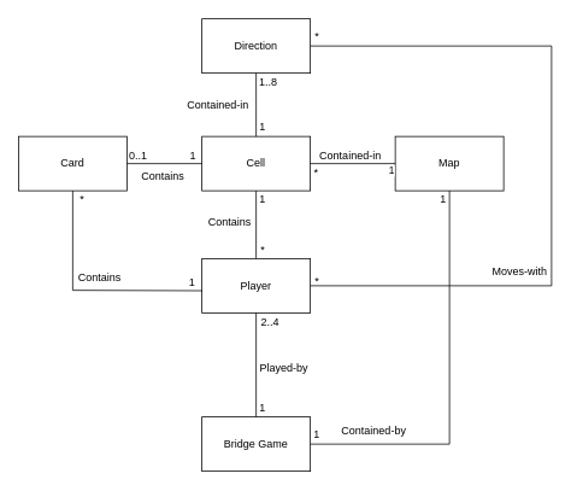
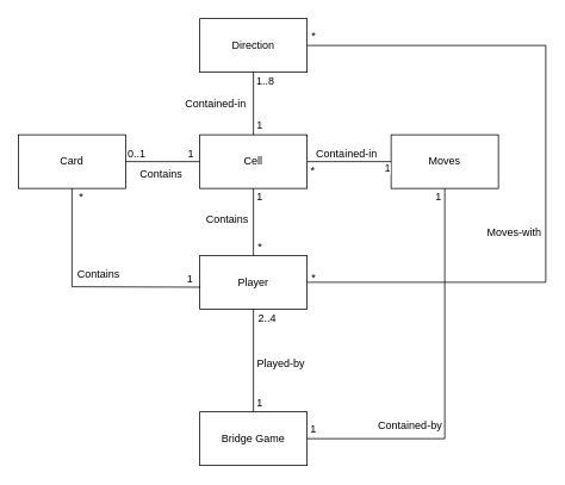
  <mxCell id="0" />
  <mxCell id="1" parent="0" />
  <mxCell id="2" value="Cell" style="rounded=0;whiteSpace=wrap;html=1;" vertex="1" parent="1"><mxGeometry x="223" y="150" width="120" height="60" as="geometry" /></mxCell>
- <mxCell id="3" value="Map" style="rounded=0;whiteSpace=wrap;html=1;" vertex="1" parent="1"><mxGeometry x="437" y="150" width="120" height="60" as="geometry" /></mxCell>
+ <mxCell id="3" value="Moves" style="rounded=0;whiteSpace=wrap;html=1;" vertex="1" parent="1"><mxGeometry x="437" y="150" width="120" height="60" as="geometry" /></mxCell>
  <mxCell id="4" value="" style="endArrow=none;html=1;rounded=0;exitX=1;exitY=0.5;exitDx=0;exitDy=0;entryX=0;entryY=0.5;entryDx=0;entryDy=0;" edge="1" parent="1" source="2" target="3"><mxGeometry width="50" height="50" relative="1" as="geometry"><mxPoint x="473" y="270" as="sourcePoint" /><mxPoint x="523" y="220" as="targetPoint" /></mxGeometry></mxCell>
  <mxCell id="5" value="1" style="edgeLabel;html=1;align=center;verticalAlign=middle;resizable=0;points=[];" vertex="1" connectable="0" parent="4"><mxGeometry x="0.638" y="-5" relative="1" as="geometry"><mxPoint x="12" y="2" as="offset" /></mxGeometry></mxCell>
  <mxCell id="6" value="*" style="text;html=1;align=center;verticalAlign=middle;resizable=0;points=[];autosize=1;strokeColor=none;fillColor=none;" vertex="1" parent="1"><mxGeometry x="339" y="180" width="20" height="20" as="geometry" /></mxCell>
  <mxCell id="7" value="Player" style="rounded=0;whiteSpace=wrap;html=1;" vertex="1" parent="1"><mxGeometry x="223" y="285" width="120" height="60" as="geometry" /></mxCell>
  <mxCell id="8" value="" style="endArrow=none;html=1;rounded=0;entryX=0.5;entryY=1;entryDx=0;entryDy=0;exitX=0.5;exitY=0;exitDx=0;exitDy=0;" edge="1" parent="1" source="7" target="2"><mxGeometry width="50" height="50" relative="1" as="geometry"><mxPoint x="473" y="270" as="sourcePoint" /><mxPoint x="523" y="220" as="targetPoint" /></mxGeometry></mxCell>
  <mxCell id="9" value="1" style="text;html=1;align=center;verticalAlign=middle;resizable=0;points=[];autosize=1;strokeColor=none;fillColor=none;" vertex="1" parent="1"><mxGeometry x="280" y="209" width="20" height="20" as="geometry" /></mxCell>
  <mxCell id="10" value="*" style="text;html=1;align=center;verticalAlign=middle;resizable=0;points=[];autosize=1;strokeColor=none;fillColor=none;" vertex="1" parent="1"><mxGeometry x="280" y="266" width="20" height="20" as="geometry" /></mxCell>
  <mxCell id="11" value="Contained-in" style="text;html=1;align=center;verticalAlign=middle;resizable=0;points=[];autosize=1;strokeColor=none;fillColor=none;" vertex="1" parent="1"><mxGeometry x="347" y="161" width="80" height="20" as="geometry" /></mxCell>
  <mxCell id="12" value="Direction" style="rounded=0;whiteSpace=wrap;html=1;" vertex="1" parent="1"><mxGeometry x="223" y="20" width="120" height="60" as="geometry" /></mxCell>
  <mxCell id="13" value="" style="endArrow=none;html=1;rounded=0;entryX=0.5;entryY=1;entryDx=0;entryDy=0;exitX=0.5;exitY=0;exitDx=0;exitDy=0;" edge="1" parent="1" source="2" target="12"><mxGeometry width="50" height="50" relative="1" as="geometry"><mxPoint x="473" y="270" as="sourcePoint" /><mxPoint x="523" y="220" as="targetPoint" /></mxGeometry></mxCell>
  <mxCell id="14" value="1" style="text;html=1;align=center;verticalAlign=middle;resizable=0;points=[];autosize=1;strokeColor=none;fillColor=none;" vertex="1" parent="1"><mxGeometry x="280" y="130" width="20" height="20" as="geometry" /></mxCell>
  <mxCell id="15" value="1..8" style="text;html=1;align=center;verticalAlign=middle;resizable=0;points=[];autosize=1;strokeColor=none;fillColor=none;" vertex="1" parent="1"><mxGeometry x="276" y="80" width="40" height="20" as="geometry" /></mxCell>
  <mxCell id="16" value="Card" style="rounded=0;whiteSpace=wrap;html=1;" vertex="1" parent="1"><mxGeometry x="20" y="150" width="120" height="60" as="geometry" /></mxCell>
  <mxCell id="17" value="" style="endArrow=none;html=1;rounded=0;entryX=1;entryY=0.5;entryDx=0;entryDy=0;" edge="1" parent="1" source="2" target="16"><mxGeometry width="50" height="50" relative="1" as="geometry"><mxPoint x="220" y="180" as="sourcePoint" /><mxPoint x="280" y="150" as="targetPoint" /></mxGeometry></mxCell>
  <mxCell id="18" value="1" style="text;html=1;align=center;verticalAlign=middle;resizable=0;points=[];autosize=1;strokeColor=none;fillColor=none;" vertex="1" parent="1"><mxGeometry x="203" y="161" width="20" height="20" as="geometry" /></mxCell>
  <mxCell id="19" value="0..1" style="text;html=1;align=center;verticalAlign=middle;resizable=0;points=[];autosize=1;strokeColor=none;fillColor=none;" vertex="1" parent="1"><mxGeometry x="132" y="161" width="40" height="20" as="geometry" /></mxCell>
  <mxCell id="20" value="" style="endArrow=none;html=1;rounded=0;entryX=0.5;entryY=1;entryDx=0;entryDy=0;exitX=0.006;exitY=0.592;exitDx=0;exitDy=0;exitPerimeter=0;" edge="1" parent="1" source="7" target="16"><mxGeometry width="50" height="50" relative="1" as="geometry"><mxPoint x="230" y="200" as="sourcePoint" /><mxPoint x="280" y="150" as="targetPoint" /><Array as="points"><mxPoint x="80" y="320" /></Array></mxGeometry></mxCell>
  <mxCell id="21" value="1" style="text;html=1;align=center;verticalAlign=middle;resizable=0;points=[];autosize=1;strokeColor=none;fillColor=none;" vertex="1" parent="1"><mxGeometry x="202" y="301" width="20" height="20" as="geometry" /></mxCell>
  <mxCell id="22" value="*" style="text;html=1;align=center;verticalAlign=middle;resizable=0;points=[];autosize=1;strokeColor=none;fillColor=none;" vertex="1" parent="1"><mxGeometry x="80" y="210" width="20" height="20" as="geometry" /></mxCell>
  <mxCell id="23" value="Contained-in" style="text;html=1;strokeColor=none;fillColor=none;align=center;verticalAlign=middle;whiteSpace=wrap;rounded=0;" vertex="1" parent="1"><mxGeometry x="200" y="100" width="82" height="30" as="geometry" /></mxCell>
  <mxCell id="24" value="Contains" style="text;html=1;strokeColor=none;fillColor=none;align=center;verticalAlign=middle;whiteSpace=wrap;rounded=0;" vertex="1" parent="1"><mxGeometry x="150" y="179" width="60" height="30" as="geometry" /></mxCell>
  <mxCell id="25" value="Contains" style="text;html=1;strokeColor=none;fillColor=none;align=center;verticalAlign=middle;whiteSpace=wrap;rounded=0;" vertex="1" parent="1"><mxGeometry x="80" y="291" width="60" height="30" as="geometry" /></mxCell>
  <mxCell id="26" value="" style="endArrow=none;html=1;rounded=0;entryX=1;entryY=0.5;entryDx=0;entryDy=0;exitX=1;exitY=0.5;exitDx=0;exitDy=0;" edge="1" parent="1" source="7" target="12"><mxGeometry width="50" height="50" relative="1" as="geometry"><mxPoint x="230" y="200" as="sourcePoint" /><mxPoint x="280" y="150" as="targetPoint" /><Array as="points"><mxPoint x="610" y="315" /><mxPoint x="610" y="50" /></Array></mxGeometry></mxCell>
  <mxCell id="27" value="*" style="text;html=1;align=center;verticalAlign=middle;resizable=0;points=[];autosize=1;strokeColor=none;fillColor=none;" vertex="1" parent="1"><mxGeometry x="340" y="300" width="20" height="20" as="geometry" /></mxCell>
  <mxCell id="28" value="*" style="text;html=1;align=center;verticalAlign=middle;resizable=0;points=[];autosize=1;strokeColor=none;fillColor=none;" vertex="1" parent="1"><mxGeometry x="340" y="30" width="20" height="20" as="geometry" /></mxCell>
- <mxCell id="29" value="Moves-with" style="text;html=1;strokeColor=none;fillColor=none;align=center;verticalAlign=middle;whiteSpace=wrap;rounded=0;" vertex="1" parent="1"><mxGeometry x="540" y="285" width="70" height="30" as="geometry" /></mxCell>
+ <mxCell id="29" value="Moves-with" style="text;html=1;strokeColor=none;fillColor=none;align=center;verticalAlign=middle;whiteSpace=wrap;rounded=0;" vertex="1" parent="1"><mxGeometry x="540" y="245" width="70" height="30" as="geometry" /></mxCell>
  <mxCell id="30" value="Bridge Game" style="rounded=0;whiteSpace=wrap;html=1;" vertex="1" parent="1"><mxGeometry x="223" y="460" width="120" height="60" as="geometry" /></mxCell>
  <mxCell id="31" value="" style="endArrow=none;html=1;rounded=0;entryX=0.5;entryY=0;entryDx=0;entryDy=0;exitX=0.5;exitY=1;exitDx=0;exitDy=0;" edge="1" parent="1" source="7" target="30"><mxGeometry width="50" height="50" relative="1" as="geometry"><mxPoint x="290" y="320" as="sourcePoint" /><mxPoint x="340" y="270" as="targetPoint" /></mxGeometry></mxCell>
  <mxCell id="32" value="1" style="text;html=1;align=center;verticalAlign=middle;resizable=0;points=[];autosize=1;strokeColor=none;fillColor=none;" vertex="1" parent="1"><mxGeometry x="280" y="440" width="20" height="20" as="geometry" /></mxCell>
  <mxCell id="33" value="2..4" style="text;html=1;align=center;verticalAlign=middle;resizable=0;points=[];autosize=1;strokeColor=none;fillColor=none;" vertex="1" parent="1"><mxGeometry x="278" y="345" width="40" height="20" as="geometry" /></mxCell>
  <mxCell id="34" value="Played-by" style="text;html=1;strokeColor=none;fillColor=none;align=center;verticalAlign=middle;whiteSpace=wrap;rounded=0;" vertex="1" parent="1"><mxGeometry x="284" y="391" width="60" height="30" as="geometry" /></mxCell>
  <mxCell id="35" value="" style="endArrow=none;html=1;rounded=0;entryX=0.5;entryY=1;entryDx=0;entryDy=0;exitX=1;exitY=0.5;exitDx=0;exitDy=0;" edge="1" parent="1" source="30" target="3"><mxGeometry width="50" height="50" relative="1" as="geometry"><mxPoint x="290" y="320" as="sourcePoint" /><mxPoint x="340" y="270" as="targetPoint" /><Array as="points"><mxPoint x="497" y="490" /></Array></mxGeometry></mxCell>
  <mxCell id="36" value="1" style="text;html=1;align=center;verticalAlign=middle;resizable=0;points=[];autosize=1;strokeColor=none;fillColor=none;" vertex="1" parent="1"><mxGeometry x="340" y="470" width="20" height="20" as="geometry" /></mxCell>
  <mxCell id="37" value="1" style="text;html=1;align=center;verticalAlign=middle;resizable=0;points=[];autosize=1;strokeColor=none;fillColor=none;" vertex="1" parent="1"><mxGeometry x="480" y="210" width="20" height="20" as="geometry" /></mxCell>
  <mxCell id="38" value="Contains" style="text;html=1;strokeColor=none;fillColor=none;align=center;verticalAlign=middle;whiteSpace=wrap;rounded=0;" vertex="1" parent="1"><mxGeometry x="224" y="230" width="60" height="30" as="geometry" /></mxCell>
- <mxCell id="39" value="Contained-by" style="text;html=1;strokeColor=none;fillColor=none;align=center;verticalAlign=middle;whiteSpace=wrap;rounded=0;" vertex="1" parent="1"><mxGeometry x="375" y="460" width="77" height="30" as="geometry" /></mxCell>
+ <mxCell id="39" value="Contained-by" style="text;html=1;strokeColor=none;fillColor=none;align=center;verticalAlign=middle;whiteSpace=wrap;rounded=0;" vertex="1" parent="1"><mxGeometry x="420" y="460" width="77" height="30" as="geometry" /></mxCell>
